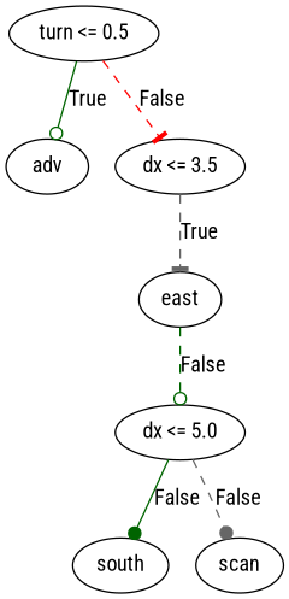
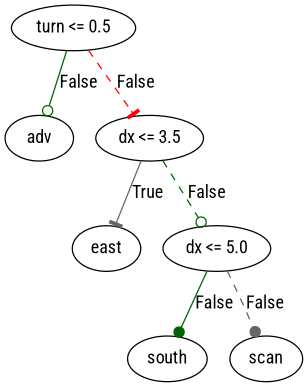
  digraph {
    fontname="Roboto Condensed"
    node [fontname="Roboto Condensed"]
    edge [arrowhead=odot color=darkgreen fontname="Roboto Condensed"]
    n1 [label="turn <= 0.5"]
    n2 [label=adv]
    n3 [label="dx <= 3.5"]
    n4 [label=east]
    n5 [label="dx <= 5.0"]
    n6 [label=south]
    n7 [label=scan]
-   n1 -> n2 [label=True]
+   n1 -> n2 [label=False]
    n1 -> n3 [arrowhead=tee color=red label=False style=dashed]
-   n3 -> n4 [arrowhead=tee color=gray40 label=True style=dashed]
-   n4 -> n5 [label=False style=dashed]
+   n3 -> n4 [arrowhead=tee color=gray40 label=True]
+   n3 -> n5 [label=False style=dashed]
    n5 -> n6 [arrowhead=dot label=False]
    n5 -> n7 [arrowhead=dot color=gray40 label=False style=dashed]
  }
